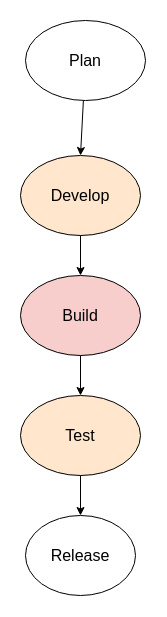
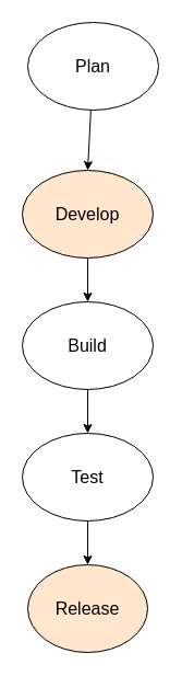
  <mxCell id="0" />
  <mxCell id="1" parent="0" />
  <mxCell id="2" value="&lt;font style=&quot;font-size: 16px;&quot;&gt;Plan&lt;/font&gt;" style="ellipse;whiteSpace=wrap;html=1;" vertex="1" parent="1"><mxGeometry x="25" y="20" width="120" height="80" as="geometry" /></mxCell>
  <mxCell id="3" value="" style="endArrow=classic;html=1;rounded=0;" edge="1" parent="1" source="2"><mxGeometry width="50" height="50" relative="1" as="geometry"><mxPoint x="70" y="285" as="sourcePoint" /><mxPoint x="80" y="155" as="targetPoint" /></mxGeometry></mxCell>
  <mxCell id="4" value="&lt;font style=&quot;font-size: 16px;&quot;&gt;Develop&lt;/font&gt;" style="ellipse;whiteSpace=wrap;html=1;fillColor=#ffe6cc;" vertex="1" parent="1"><mxGeometry x="20" y="155" width="120" height="80" as="geometry" /></mxCell>
  <mxCell id="5" value="" style="endArrow=classic;html=1;rounded=0;exitX=0.5;exitY=1;exitDx=0;exitDy=0;" edge="1" parent="1" source="4"><mxGeometry width="50" height="50" relative="1" as="geometry"><mxPoint x="70" y="285" as="sourcePoint" /><mxPoint x="80" y="275" as="targetPoint" /></mxGeometry></mxCell>
- <mxCell id="6" value="&lt;font style=&quot;font-size: 16px;&quot;&gt;Build&lt;/font&gt;" style="ellipse;whiteSpace=wrap;html=1;fillColor=#f8cecc;" vertex="1" parent="1"><mxGeometry x="20" y="275" width="120" height="80" as="geometry" /></mxCell>
+ <mxCell id="6" value="&lt;font style=&quot;font-size: 16px;&quot;&gt;Build&lt;/font&gt;" style="ellipse;whiteSpace=wrap;html=1;" vertex="1" parent="1"><mxGeometry x="20" y="275" width="120" height="80" as="geometry" /></mxCell>
  <mxCell id="7" value="" style="endArrow=classic;html=1;rounded=0;exitX=0.5;exitY=1;exitDx=0;exitDy=0;" edge="1" parent="1" source="6"><mxGeometry width="50" height="50" relative="1" as="geometry"><mxPoint x="70" y="295" as="sourcePoint" /><mxPoint x="80" y="395" as="targetPoint" /></mxGeometry></mxCell>
- <mxCell id="8" value="&lt;font style=&quot;font-size: 16px;&quot;&gt;Test&lt;/font&gt;" style="ellipse;whiteSpace=wrap;html=1;fillColor=#ffe6cc;" vertex="1" parent="1"><mxGeometry x="20" y="395" width="120" height="80" as="geometry" /></mxCell>
+ <mxCell id="8" value="&lt;font style=&quot;font-size: 16px;&quot;&gt;Test&lt;/font&gt;" style="ellipse;whiteSpace=wrap;html=1;" vertex="1" parent="1"><mxGeometry x="20" y="395" width="120" height="80" as="geometry" /></mxCell>
  <mxCell id="9" value="" style="endArrow=classic;html=1;rounded=0;exitX=0.5;exitY=1;exitDx=0;exitDy=0;" edge="1" parent="1" source="8"><mxGeometry width="50" height="50" relative="1" as="geometry"><mxPoint x="70" y="385" as="sourcePoint" /><mxPoint x="80" y="515" as="targetPoint" /></mxGeometry></mxCell>
- <mxCell id="10" value="&lt;font style=&quot;font-size: 16px;&quot;&gt;Release&lt;/font&gt;" style="ellipse;whiteSpace=wrap;html=1;" vertex="1" parent="1"><mxGeometry x="25" y="515" width="110" height="80" as="geometry" /></mxCell>
+ <mxCell id="10" value="&lt;font style=&quot;font-size: 16px;&quot;&gt;Release&lt;/font&gt;" style="ellipse;whiteSpace=wrap;html=1;fillColor=#ffe6cc;" vertex="1" parent="1"><mxGeometry x="25" y="515" width="110" height="80" as="geometry" /></mxCell>
